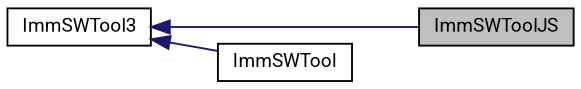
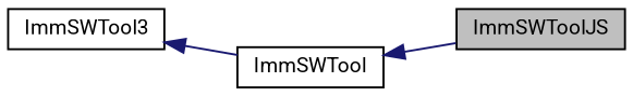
  digraph {
    fontname=Roboto
    rankdir=LR
    node [color=black fontname=Roboto fontsize=10 shape=record]
    edge [color=midnightblue dir=back fontname=Roboto fontsize=10 labelfontname=FreeSans labelfontsize=10 style=solid]
    n1 [fillcolor=grey75 fontcolor=black height=0.2 label=ImmSWToolJS style=filled width=0.4]
    n2 [height=0.2 label=ImmSWTool width=0.4]
    n3 [height=0.2 label=ImmSWTool3 width=0.4]
-   n3 -> n1
+   n2 -> n1
    n3 -> n2
  }
